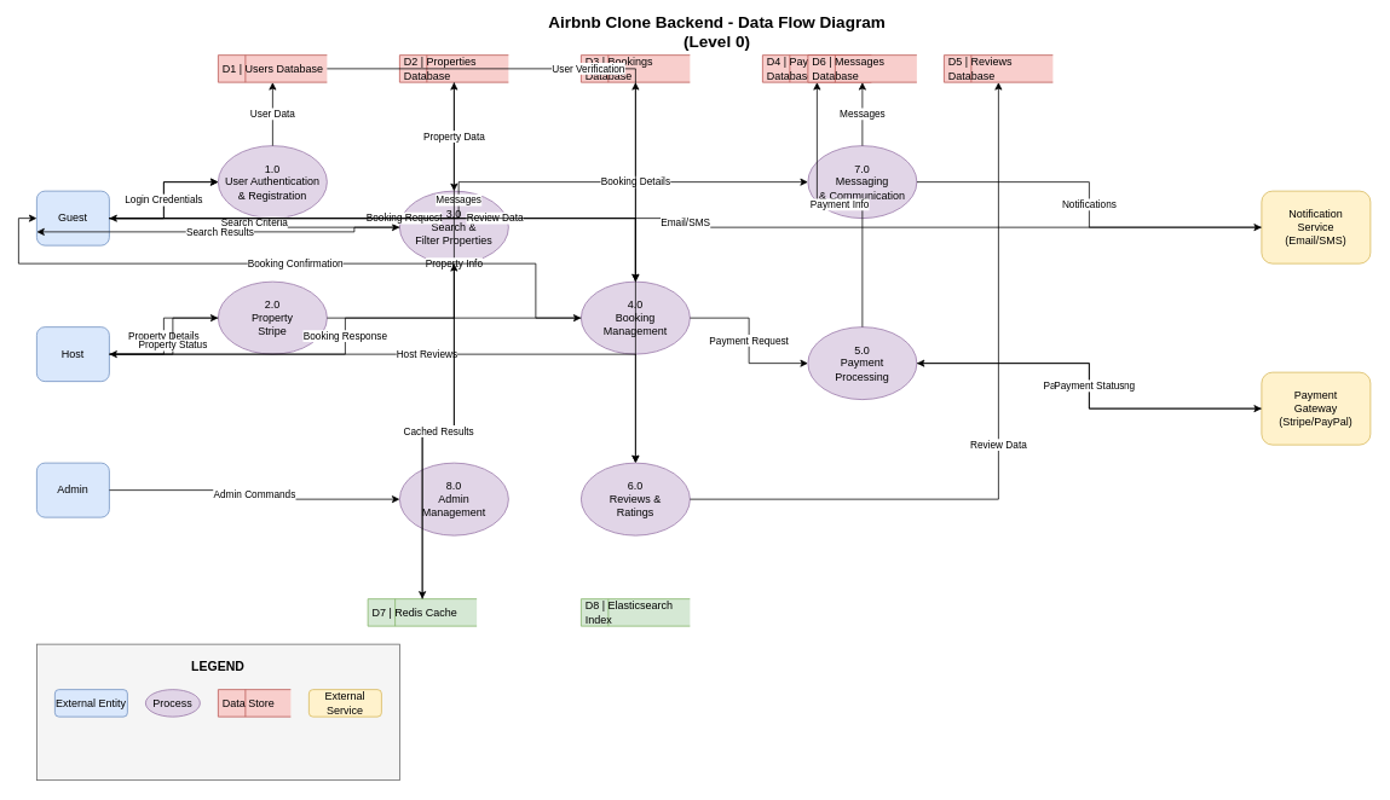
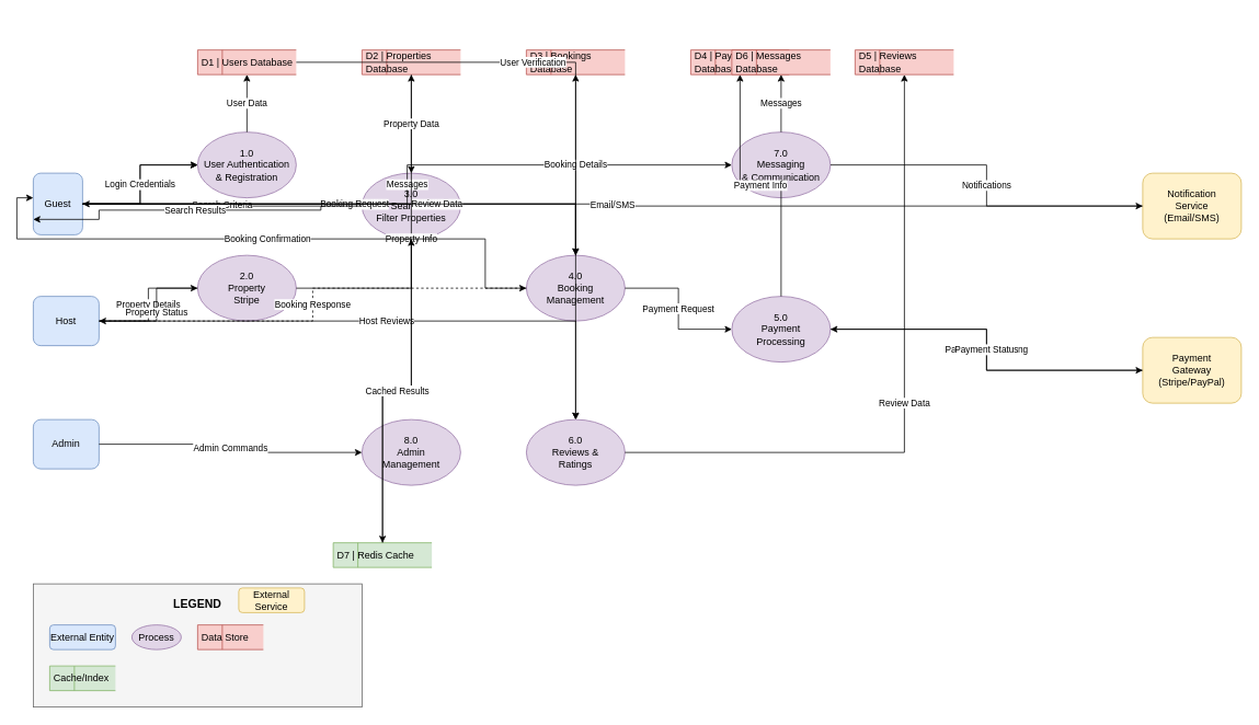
  <mxCell id="0" />
  <mxCell id="1" parent="0" />
- <mxCell id="2" value="Guest" style="rounded=1;whiteSpace=wrap;html=1;fillColor=#dae8fc;strokeColor=#6c8ebf;" vertex="1" parent="1"><mxGeometry x="40" y="210" width="80" height="60" as="geometry" /></mxCell>
+ <mxCell id="2" value="Guest" style="rounded=1;whiteSpace=wrap;html=1;fillColor=#dae8fc;strokeColor=#6c8ebf;" vertex="1" parent="1"><mxGeometry x="40" y="210" width="60" height="75" as="geometry" /></mxCell>
  <mxCell id="3" value="Host" style="rounded=1;whiteSpace=wrap;html=1;fillColor=#dae8fc;strokeColor=#6c8ebf;" vertex="1" parent="1"><mxGeometry x="40" y="360" width="80" height="60" as="geometry" /></mxCell>
  <mxCell id="4" value="Admin" style="rounded=1;whiteSpace=wrap;html=1;fillColor=#dae8fc;strokeColor=#6c8ebf;" vertex="1" parent="1"><mxGeometry x="40" y="510" width="80" height="60" as="geometry" /></mxCell>
  <mxCell id="5" value="Payment&#10;Gateway&#10;(Stripe/PayPal)" style="rounded=1;whiteSpace=wrap;html=1;fillColor=#fff2cc;strokeColor=#d6b656;" vertex="1" parent="1"><mxGeometry x="1390" y="410" width="120" height="80" as="geometry" /></mxCell>
  <mxCell id="6" value="Notification&#10;Service&#10;(Email/SMS)" style="rounded=1;whiteSpace=wrap;html=1;fillColor=#fff2cc;strokeColor=#d6b656;" vertex="1" parent="1"><mxGeometry x="1390" y="210" width="120" height="80" as="geometry" /></mxCell>
  <mxCell id="7" value="1.0&#10;User Authentication&#10;&amp; Registration" style="ellipse;whiteSpace=wrap;html=1;fillColor=#e1d5e7;strokeColor=#9673a6;" vertex="1" parent="1"><mxGeometry x="240" y="160" width="120" height="80" as="geometry" /></mxCell>
  <mxCell id="8" value="2.0&#10;Property&#10;Stripe" style="ellipse;whiteSpace=wrap;html=1;fillColor=#e1d5e7;strokeColor=#9673a6;" vertex="1" parent="1"><mxGeometry x="240" y="310" width="120" height="80" as="geometry" /></mxCell>
  <mxCell id="9" value="3.0&#10;Search &amp;&#10;Filter Properties" style="ellipse;whiteSpace=wrap;html=1;fillColor=#e1d5e7;strokeColor=#9673a6;" vertex="1" parent="1"><mxGeometry x="440" y="210" width="120" height="80" as="geometry" /></mxCell>
  <mxCell id="10" value="4.0&#10;Booking&#10;Management" style="ellipse;whiteSpace=wrap;html=1;fillColor=#e1d5e7;strokeColor=#9673a6;" vertex="1" parent="1"><mxGeometry x="640" y="310" width="120" height="80" as="geometry" /></mxCell>
  <mxCell id="11" value="5.0&#10;Payment&#10;Processing" style="ellipse;whiteSpace=wrap;html=1;fillColor=#e1d5e7;strokeColor=#9673a6;" vertex="1" parent="1"><mxGeometry x="890" y="360" width="120" height="80" as="geometry" /></mxCell>
  <mxCell id="12" value="6.0&#10;Reviews &amp;&#10;Ratings" style="ellipse;whiteSpace=wrap;html=1;fillColor=#e1d5e7;strokeColor=#9673a6;" vertex="1" parent="1"><mxGeometry x="640" y="510" width="120" height="80" as="geometry" /></mxCell>
  <mxCell id="13" value="7.0&#10;Messaging&#10;&amp; Communication" style="ellipse;whiteSpace=wrap;html=1;fillColor=#e1d5e7;strokeColor=#9673a6;" vertex="1" parent="1"><mxGeometry x="890" y="160" width="120" height="80" as="geometry" /></mxCell>
  <mxCell id="14" value="8.0&#10;Admin&#10;Management" style="ellipse;whiteSpace=wrap;html=1;fillColor=#e1d5e7;strokeColor=#9673a6;" vertex="1" parent="1"><mxGeometry x="440" y="510" width="120" height="80" as="geometry" /></mxCell>
  <mxCell id="15" value="D1 | Users Database" style="html=1;dashed=0;whiteSpace=wrap;shape=mxgraph.dfd.dataStoreID;align=left;spacingLeft=3;points=[[0,0],[0.5,0],[1,0],[0,0.5],[1,0.5],[0,1],[0.5,1],[1,1]];fillColor=#f8cecc;strokeColor=#b85450;" vertex="1" parent="1"><mxGeometry x="240" y="60" width="120" height="30" as="geometry" /></mxCell>
  <mxCell id="16" value="D2 | Properties Database" style="html=1;dashed=0;whiteSpace=wrap;shape=mxgraph.dfd.dataStoreID;align=left;spacingLeft=3;points=[[0,0],[0.5,0],[1,0],[0,0.5],[1,0.5],[0,1],[0.5,1],[1,1]];fillColor=#f8cecc;strokeColor=#b85450;" vertex="1" parent="1"><mxGeometry x="440" y="60" width="120" height="30" as="geometry" /></mxCell>
  <mxCell id="17" value="D3 | Bookings Database" style="html=1;dashed=0;whiteSpace=wrap;shape=mxgraph.dfd.dataStoreID;align=left;spacingLeft=3;points=[[0,0],[0.5,0],[1,0],[0,0.5],[1,0.5],[0,1],[0.5,1],[1,1]];fillColor=#f8cecc;strokeColor=#b85450;" vertex="1" parent="1"><mxGeometry x="640" y="60" width="120" height="30" as="geometry" /></mxCell>
  <mxCell id="18" value="D4 | Payments Database" style="html=1;dashed=0;whiteSpace=wrap;shape=mxgraph.dfd.dataStoreID;align=left;spacingLeft=3;points=[[0,0],[0.5,0],[1,0],[0,0.5],[1,0.5],[0,1],[0.5,1],[1,1]];fillColor=#f8cecc;strokeColor=#b85450;" vertex="1" parent="1"><mxGeometry x="840" y="60" width="120" height="30" as="geometry" /></mxCell>
  <mxCell id="19" value="D5 | Reviews Database" style="html=1;dashed=0;whiteSpace=wrap;shape=mxgraph.dfd.dataStoreID;align=left;spacingLeft=3;points=[[0,0],[0.5,0],[1,0],[0,0.5],[1,0.5],[0,1],[0.5,1],[1,1]];fillColor=#f8cecc;strokeColor=#b85450;" vertex="1" parent="1"><mxGeometry x="1040" y="60" width="120" height="30" as="geometry" /></mxCell>
  <mxCell id="20" value="D6 | Messages Database" style="html=1;dashed=0;whiteSpace=wrap;shape=mxgraph.dfd.dataStoreID;align=left;spacingLeft=3;points=[[0,0],[0.5,0],[1,0],[0,0.5],[1,0.5],[0,1],[0.5,1],[1,1]];fillColor=#f8cecc;strokeColor=#b85450;" vertex="1" parent="1"><mxGeometry x="890" y="60" width="120" height="30" as="geometry" /></mxCell>
  <mxCell id="21" value="D7 | Redis Cache" style="html=1;dashed=0;whiteSpace=wrap;shape=mxgraph.dfd.dataStoreID;align=left;spacingLeft=3;points=[[0,0],[0.5,0],[1,0],[0,0.5],[1,0.5],[0,1],[0.5,1],[1,1]];fillColor=#d5e8d4;strokeColor=#82b366;" vertex="1" parent="1"><mxGeometry x="405" y="660" width="120" height="30" as="geometry" /></mxCell>
- <mxCell id="22" value="D8 | Elasticsearch Index" style="html=1;dashed=0;whiteSpace=wrap;shape=mxgraph.dfd.dataStoreID;align=left;spacingLeft=3;points=[[0,0],[0.5,0],[1,0],[0,0.5],[1,0.5],[0,1],[0.5,1],[1,1]];fillColor=#d5e8d4;strokeColor=#82b366;" vertex="1" parent="1"><mxGeometry x="640" y="660" width="120" height="30" as="geometry" /></mxCell>
  <mxCell id="23" value="Registration Data" style="edgeStyle=orthogonalEdgeStyle;rounded=0;orthogonalLoop=1;jettySize=auto;html=1;" edge="1" parent="1" source="2" target="7"><mxGeometry relative="1" as="geometry" /></mxCell>
  <mxCell id="24" value="Login Credentials" style="edgeStyle=orthogonalEdgeStyle;rounded=0;orthogonalLoop=1;jettySize=auto;html=1;" edge="1" parent="1" source="2" target="7"><mxGeometry relative="1" as="geometry"><mxPoint x="170" y="230" as="sourcePoint" /><mxPoint x="240" y="190" as="targetPoint" /></mxGeometry></mxCell>
  <mxCell id="25" value="Search Criteria" style="edgeStyle=orthogonalEdgeStyle;rounded=0;orthogonalLoop=1;jettySize=auto;html=1;" edge="1" parent="1" source="2" target="9"><mxGeometry relative="1" as="geometry" /></mxCell>
  <mxCell id="26" value="Booking Request" style="edgeStyle=orthogonalEdgeStyle;rounded=0;orthogonalLoop=1;jettySize=auto;html=1;" edge="1" parent="1" source="2" target="10"><mxGeometry relative="1" as="geometry" /></mxCell>
  <mxCell id="27" value="Review Data" style="edgeStyle=orthogonalEdgeStyle;rounded=0;orthogonalLoop=1;jettySize=auto;html=1;" edge="1" parent="1" source="2" target="12"><mxGeometry relative="1" as="geometry" /></mxCell>
  <mxCell id="28" value="Messages" style="edgeStyle=orthogonalEdgeStyle;rounded=0;orthogonalLoop=1;jettySize=auto;html=1;" edge="1" parent="1" source="2" target="13"><mxGeometry relative="1" as="geometry" /></mxCell>
  <mxCell id="29" value="Property Details" style="edgeStyle=orthogonalEdgeStyle;rounded=0;orthogonalLoop=1;jettySize=auto;html=1;" edge="1" parent="1" source="3" target="8"><mxGeometry relative="1" as="geometry" /></mxCell>
- <mxCell id="30" value="Booking Response" style="edgeStyle=orthogonalEdgeStyle;rounded=0;orthogonalLoop=1;jettySize=auto;html=1;" edge="1" parent="1" source="3" target="10"><mxGeometry relative="1" as="geometry" /></mxCell>
+ <mxCell id="30" value="Booking Response" style="edgeStyle=orthogonalEdgeStyle;rounded=0;orthogonalLoop=1;jettySize=auto;html=1;dashed=1;" edge="1" parent="1" source="3" target="10"><mxGeometry relative="1" as="geometry" /></mxCell>
  <mxCell id="31" value="Host Reviews" style="edgeStyle=orthogonalEdgeStyle;rounded=0;orthogonalLoop=1;jettySize=auto;html=1;" edge="1" parent="1" source="3" target="12"><mxGeometry relative="1" as="geometry" /></mxCell>
  <mxCell id="32" value="Admin Commands" style="edgeStyle=orthogonalEdgeStyle;rounded=0;orthogonalLoop=1;jettySize=auto;html=1;" edge="1" parent="1" source="4" target="14"><mxGeometry relative="1" as="geometry" /></mxCell>
  <mxCell id="33" value="User Data" style="edgeStyle=orthogonalEdgeStyle;rounded=0;orthogonalLoop=1;jettySize=auto;html=1;" edge="1" parent="1" source="7" target="15"><mxGeometry relative="1" as="geometry" /></mxCell>
  <mxCell id="34" value="Property Info" style="edgeStyle=orthogonalEdgeStyle;rounded=0;orthogonalLoop=1;jettySize=auto;html=1;" edge="1" parent="1" source="8" target="16"><mxGeometry relative="1" as="geometry" /></mxCell>
  <mxCell id="35" value="Booking Details" style="edgeStyle=orthogonalEdgeStyle;rounded=0;orthogonalLoop=1;jettySize=auto;html=1;" edge="1" parent="1" source="10" target="17"><mxGeometry relative="1" as="geometry" /></mxCell>
  <mxCell id="36" value="Payment Info" style="edgeStyle=orthogonalEdgeStyle;rounded=0;orthogonalLoop=1;jettySize=auto;html=1;" edge="1" parent="1" source="11" target="18"><mxGeometry relative="1" as="geometry" /></mxCell>
  <mxCell id="37" value="Review Data" style="edgeStyle=orthogonalEdgeStyle;rounded=0;orthogonalLoop=1;jettySize=auto;html=1;" edge="1" parent="1" source="12" target="19"><mxGeometry relative="1" as="geometry" /></mxCell>
  <mxCell id="38" value="Messages" style="edgeStyle=orthogonalEdgeStyle;rounded=0;orthogonalLoop=1;jettySize=auto;html=1;" edge="1" parent="1" source="13" target="20"><mxGeometry relative="1" as="geometry" /></mxCell>
  <mxCell id="39" value="Payment Request" style="edgeStyle=orthogonalEdgeStyle;rounded=0;orthogonalLoop=1;jettySize=auto;html=1;" edge="1" parent="1" source="10" target="11"><mxGeometry relative="1" as="geometry" /></mxCell>
  <mxCell id="40" value="Property Data" style="edgeStyle=orthogonalEdgeStyle;rounded=0;orthogonalLoop=1;jettySize=auto;html=1;" edge="1" parent="1" source="16" target="9"><mxGeometry relative="1" as="geometry" /></mxCell>
  <mxCell id="41" value="User Verification" style="edgeStyle=orthogonalEdgeStyle;rounded=0;orthogonalLoop=1;jettySize=auto;html=1;" edge="1" parent="1" source="15" target="10"><mxGeometry relative="1" as="geometry" /></mxCell>
  <mxCell id="42" value="Payment Processing" style="edgeStyle=orthogonalEdgeStyle;rounded=0;orthogonalLoop=1;jettySize=auto;html=1;" edge="1" parent="1" source="11" target="5"><mxGeometry relative="1" as="geometry" /></mxCell>
  <mxCell id="43" value="Payment Status" style="edgeStyle=orthogonalEdgeStyle;rounded=0;orthogonalLoop=1;jettySize=auto;html=1;" edge="1" parent="1" source="5" target="11"><mxGeometry relative="1" as="geometry" /></mxCell>
  <mxCell id="44" value="Notifications" style="edgeStyle=orthogonalEdgeStyle;rounded=0;orthogonalLoop=1;jettySize=auto;html=1;" edge="1" parent="1" source="13" target="6"><mxGeometry relative="1" as="geometry" /></mxCell>
  <mxCell id="45" value="Email/SMS" style="edgeStyle=orthogonalEdgeStyle;rounded=0;orthogonalLoop=1;jettySize=auto;html=1;" edge="1" parent="1" source="6" target="2"><mxGeometry relative="1" as="geometry" /></mxCell>
  <mxCell id="46" value="Cache Data" style="edgeStyle=orthogonalEdgeStyle;rounded=0;orthogonalLoop=1;jettySize=auto;html=1;" edge="1" parent="1" source="9" target="21"><mxGeometry relative="1" as="geometry" /></mxCell>
  <mxCell id="47" value="Cached Results" style="edgeStyle=orthogonalEdgeStyle;rounded=0;orthogonalLoop=1;jettySize=auto;html=1;" edge="1" parent="1" source="21" target="9"><mxGeometry relative="1" as="geometry" /></mxCell>
  <mxCell id="48" value="Search Results" style="edgeStyle=orthogonalEdgeStyle;rounded=0;orthogonalLoop=1;jettySize=auto;html=1;entryX=0;entryY=0.75;" edge="1" parent="1" source="9" target="2"><mxGeometry relative="1" as="geometry"><Array as="points"><mxPoint x="390" y="250" /><mxPoint x="390" y="255" /><mxPoint x="120" y="255" /></Array></mxGeometry></mxCell>
  <mxCell id="49" value="Booking Confirmation" style="edgeStyle=orthogonalEdgeStyle;rounded=0;orthogonalLoop=1;jettySize=auto;html=1;" edge="1" parent="1" source="10" target="2"><mxGeometry relative="1" as="geometry"><Array as="points"><mxPoint x="590" y="350" /><mxPoint x="590" y="290" /><mxPoint x="20" y="290" /><mxPoint x="20" y="240" /></Array></mxGeometry></mxCell>
  <mxCell id="50" value="Property Status" style="edgeStyle=orthogonalEdgeStyle;rounded=0;orthogonalLoop=1;jettySize=auto;html=1;" edge="1" parent="1" source="8" target="3"><mxGeometry relative="1" as="geometry"><Array as="points"><mxPoint x="190" y="350" /><mxPoint x="190" y="390" /></Array></mxGeometry></mxCell>
  <mxCell id="51" value="" style="rounded=0;whiteSpace=wrap;html=1;fillColor=#f5f5f5;strokeColor=#666666;" vertex="1" parent="1"><mxGeometry x="40" y="710" width="400" height="150" as="geometry" /></mxCell>
  <mxCell id="52" value="LEGEND" style="text;html=1;strokeColor=none;fillColor=none;align=center;verticalAlign=middle;whiteSpace=wrap;rounded=0;fontSize=14;fontStyle=1;" vertex="1" parent="1"><mxGeometry x="210" y="720" width="60" height="30" as="geometry" /></mxCell>
  <mxCell id="53" value="External Entity" style="rounded=1;whiteSpace=wrap;html=1;fillColor=#dae8fc;strokeColor=#6c8ebf;" vertex="1" parent="1"><mxGeometry x="60" y="760" width="80" height="30" as="geometry" /></mxCell>
  <mxCell id="54" value="Process" style="ellipse;whiteSpace=wrap;html=1;fillColor=#e1d5e7;strokeColor=#9673a6;" vertex="1" parent="1"><mxGeometry x="160" y="760" width="60" height="30" as="geometry" /></mxCell>
  <mxCell id="55" value="Data Store" style="html=1;dashed=0;whiteSpace=wrap;shape=mxgraph.dfd.dataStoreID;align=left;spacingLeft=3;fillColor=#f8cecc;strokeColor=#b85450;" vertex="1" parent="1"><mxGeometry x="240" y="760" width="80" height="30" as="geometry" /></mxCell>
- <mxCell id="56" value="External Service" style="rounded=1;whiteSpace=wrap;html=1;fillColor=#fff2cc;strokeColor=#d6b656;" vertex="1" parent="1"><mxGeometry x="340" y="760" width="80" height="30" as="geometry" /></mxCell>
- <mxCell id="58" value="Airbnb Clone Backend - Data Flow Diagram (Level 0)" style="text;html=1;strokeColor=none;fillColor=none;align=center;verticalAlign=middle;whiteSpace=wrap;rounded=0;fontSize=18;fontStyle=1;" vertex="1" parent="1"><mxGeometry x="590" y="20" width="400" height="30" as="geometry" /></mxCell>
+ <mxCell id="56" value="External Service" style="rounded=1;whiteSpace=wrap;html=1;fillColor=#fff2cc;strokeColor=#d6b656;" vertex="1" parent="1"><mxGeometry x="290" y="715" width="80" height="30" as="geometry" /></mxCell>
+ <mxCell id="57" value="Cache/Index" style="html=1;dashed=0;whiteSpace=wrap;shape=mxgraph.dfd.dataStoreID;align=left;spacingLeft=3;fillColor=#d5e8d4;strokeColor=#82b366;" vertex="1" parent="1"><mxGeometry x="60" y="810" width="80" height="30" as="geometry" /></mxCell>
